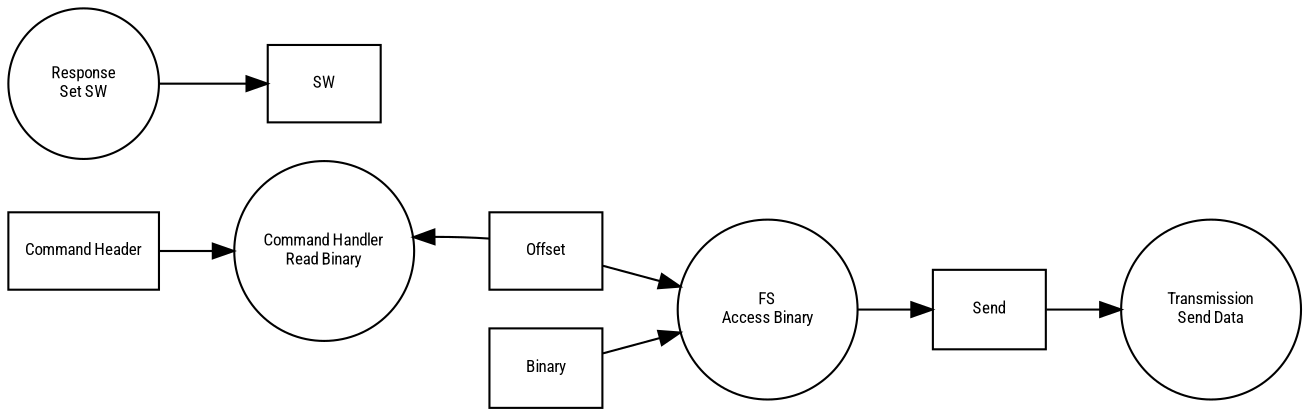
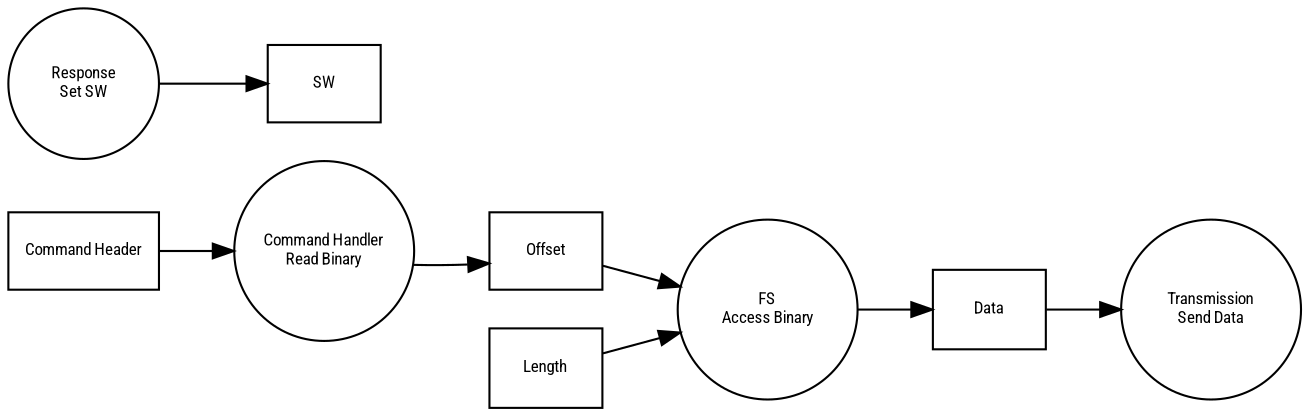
  digraph {
    fontname="Roboto Condensed"
    rankdir=LR
    node [fontname="Roboto Condensed" fontsize=8 shape=record]
    edge [fontcolor=Red fontname="Roboto Condensed" fontsize=8]
    n1 [label="Command Header"]
    n2 [fixedsize=true label="Command Handler\nRead Binary" shape=circle width=1.2]
    n3 [label=Offset]
    n4 [fixedsize=true label="FS\nAccess Binary" shape=circle width=1.2]
-   n5 [label=Binary]
+   n5 [label=Length]
    n6 [fixedsize=true label="Response\nSet SW" shape=circle width=1]
    n7 [label=SW]
    n8 [fixedsize=true label="Transmission\nSend Data" shape=circle width=1.2]
-   n9 [label=Send]
+   n9 [label=Data]
    n1 -> n2
-   n3 -> n2
+   n2 -> n3
    n3 -> n4
    n4 -> n9
    n5 -> n4
    n6 -> n7
    n9 -> n8
  }
